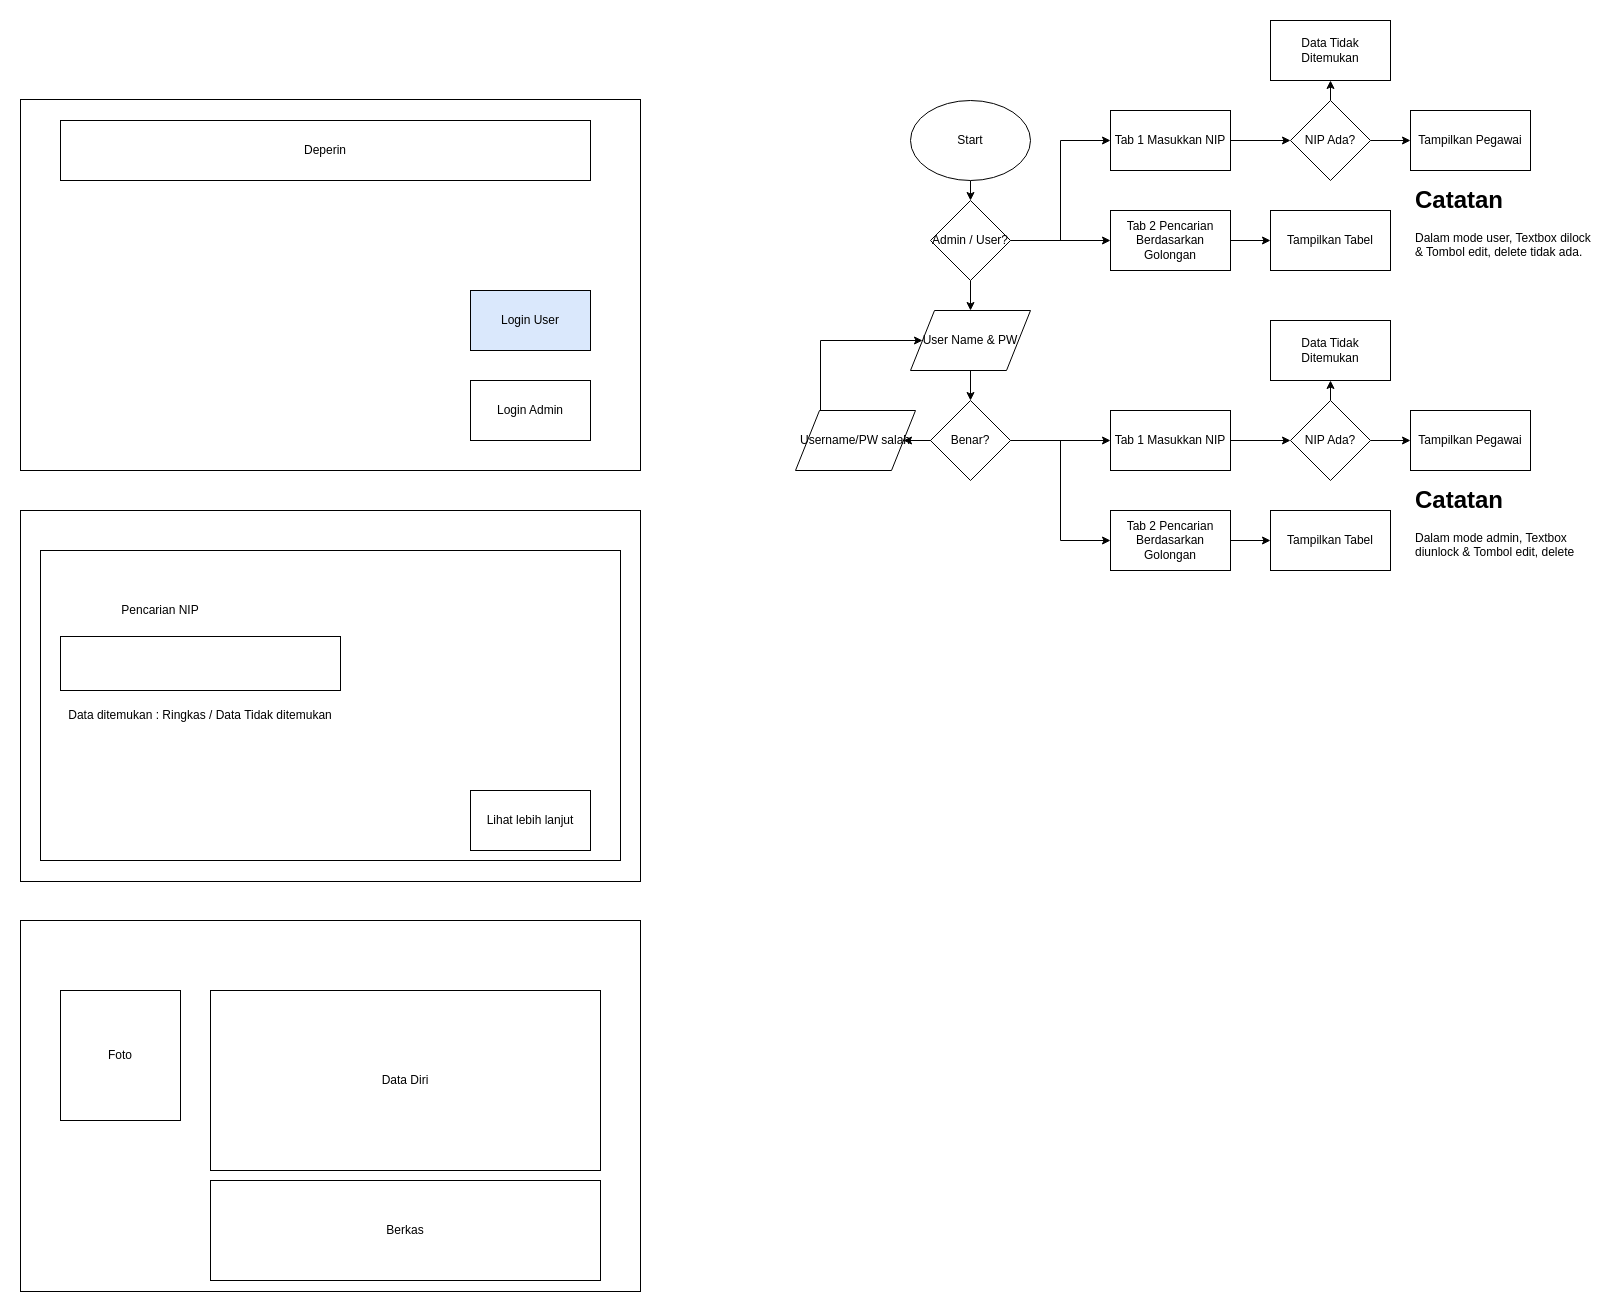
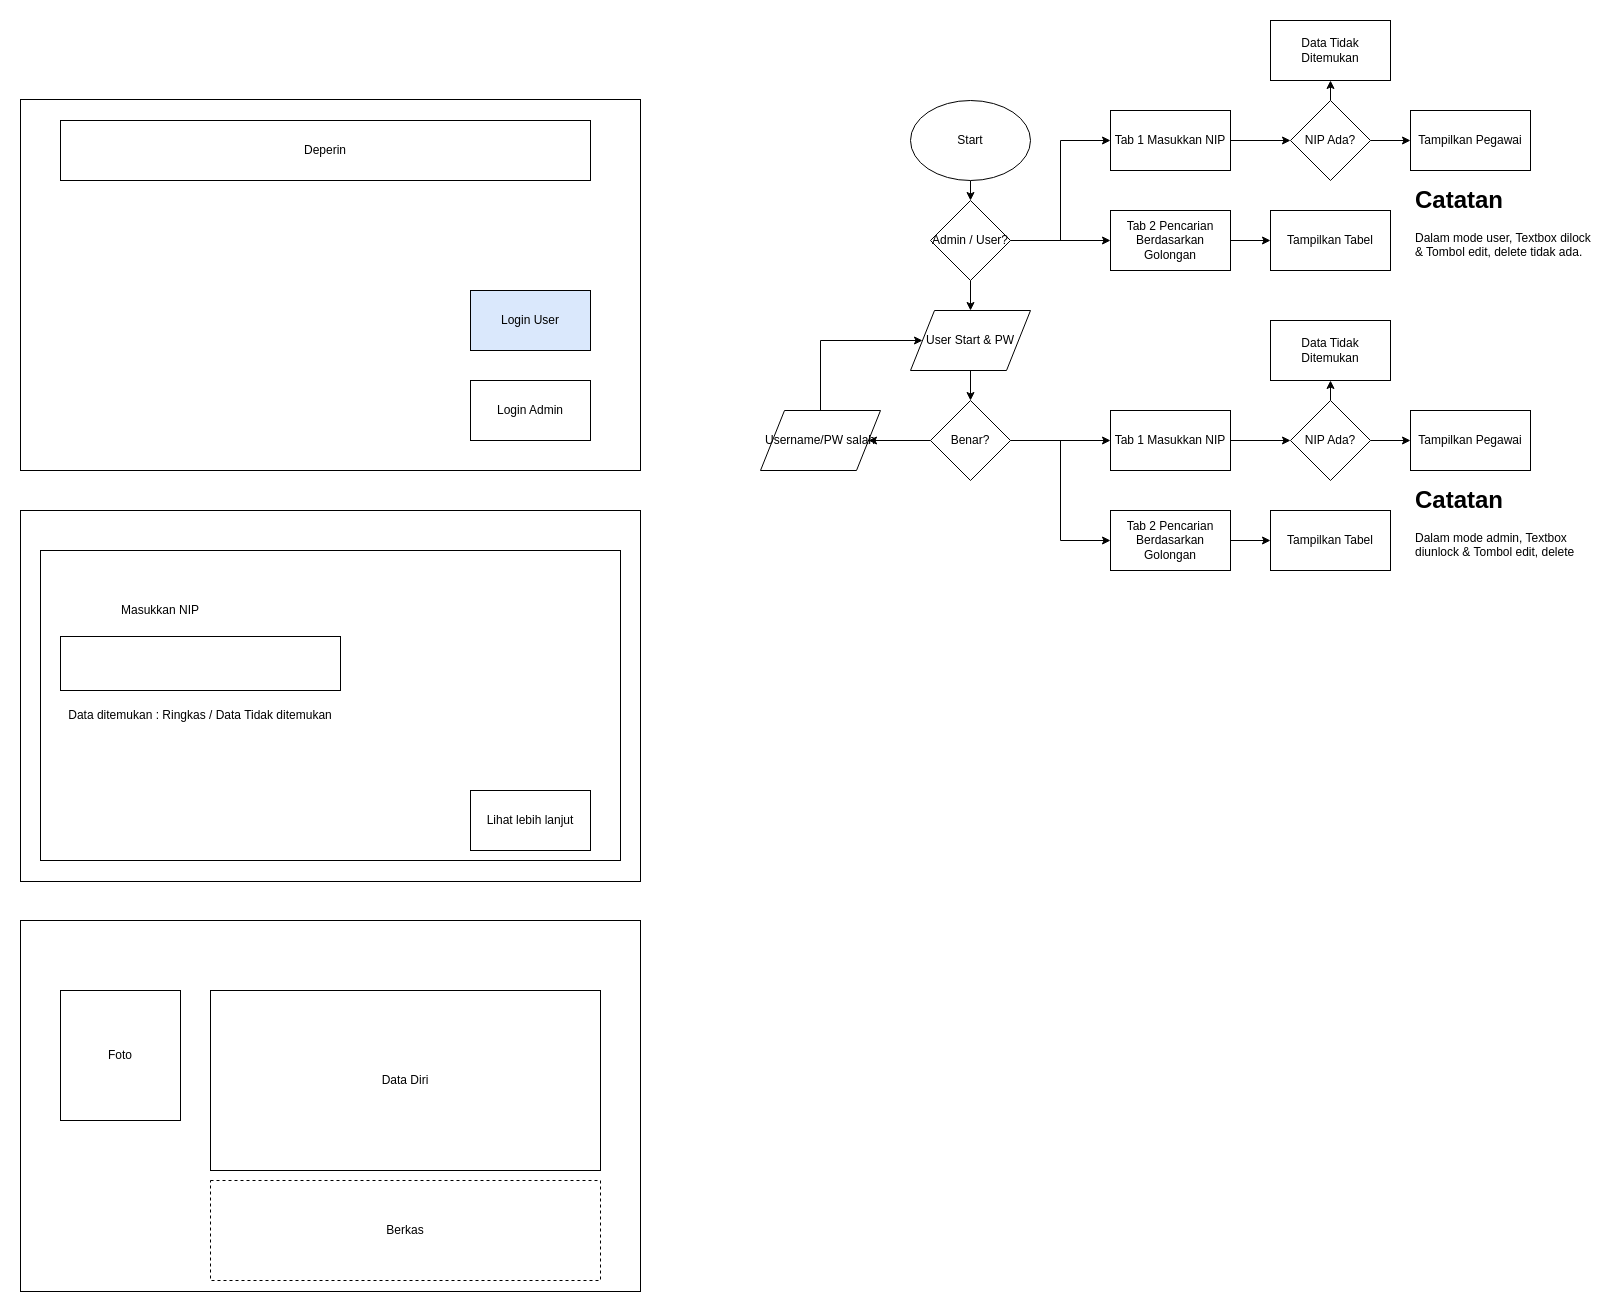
  <mxCell id="0" />
  <mxCell id="1" parent="0" />
  <mxCell id="2" style="edgeStyle=orthogonalEdgeStyle;rounded=0;orthogonalLoop=1;jettySize=auto;html=1;exitX=0.5;exitY=1;exitDx=0;exitDy=0;entryX=0.5;entryY=0;entryDx=0;entryDy=0;" parent="1" source="3" target="7" edge="1"><mxGeometry relative="1" as="geometry" /></mxCell>
  <mxCell id="3" value="Start" style="ellipse;whiteSpace=wrap;html=1;" parent="1" vertex="1"><mxGeometry x="910" width="120" height="80" as="geometry" y="100" /></mxCell>
  <mxCell id="4" style="edgeStyle=orthogonalEdgeStyle;rounded=0;orthogonalLoop=1;jettySize=auto;html=1;exitX=1;exitY=0.5;exitDx=0;exitDy=0;entryX=0;entryY=0.5;entryDx=0;entryDy=0;" parent="1" source="7" target="9" edge="1"><mxGeometry relative="1" as="geometry" /></mxCell>
  <mxCell id="5" style="edgeStyle=orthogonalEdgeStyle;rounded=0;orthogonalLoop=1;jettySize=auto;html=1;exitX=1;exitY=0.5;exitDx=0;exitDy=0;" parent="1" source="7" target="11" edge="1"><mxGeometry relative="1" as="geometry" /></mxCell>
  <mxCell id="6" style="edgeStyle=orthogonalEdgeStyle;rounded=0;orthogonalLoop=1;jettySize=auto;html=1;exitX=0.5;exitY=1;exitDx=0;exitDy=0;entryX=0.5;entryY=0;entryDx=0;entryDy=0;" parent="1" source="7" target="19" edge="1"><mxGeometry relative="1" as="geometry" /></mxCell>
  <mxCell id="7" value="Admin / User?" style="rhombus;whiteSpace=wrap;html=1;" parent="1" vertex="1"><mxGeometry x="930" y="200" width="80" height="80" as="geometry" /></mxCell>
  <mxCell id="8" style="edgeStyle=orthogonalEdgeStyle;rounded=0;orthogonalLoop=1;jettySize=auto;html=1;exitX=1;exitY=0.5;exitDx=0;exitDy=0;entryX=0;entryY=0.5;entryDx=0;entryDy=0;" parent="1" source="9" target="14" edge="1"><mxGeometry relative="1" as="geometry" /></mxCell>
  <mxCell id="9" value="Tab 1 Masukkan NIP" style="rounded=0;whiteSpace=wrap;html=1;" parent="1" vertex="1"><mxGeometry x="1110" y="110" width="120" height="60" as="geometry" /></mxCell>
  <mxCell id="10" style="edgeStyle=orthogonalEdgeStyle;rounded=0;orthogonalLoop=1;jettySize=auto;html=1;exitX=1;exitY=0.5;exitDx=0;exitDy=0;" parent="1" source="11" target="17" edge="1"><mxGeometry relative="1" as="geometry" /></mxCell>
  <mxCell id="11" value="Tab 2 Pencarian Berdasarkan Golongan" style="rounded=0;whiteSpace=wrap;html=1;" parent="1" vertex="1"><mxGeometry x="1110" y="210" width="120" height="60" as="geometry" /></mxCell>
  <mxCell id="12" style="edgeStyle=orthogonalEdgeStyle;rounded=0;orthogonalLoop=1;jettySize=auto;html=1;exitX=0.5;exitY=0;exitDx=0;exitDy=0;entryX=0.5;entryY=1;entryDx=0;entryDy=0;" parent="1" source="14" target="15" edge="1"><mxGeometry relative="1" as="geometry" /></mxCell>
  <mxCell id="13" style="edgeStyle=orthogonalEdgeStyle;rounded=0;orthogonalLoop=1;jettySize=auto;html=1;exitX=1;exitY=0.5;exitDx=0;exitDy=0;" parent="1" source="14" target="16" edge="1"><mxGeometry relative="1" as="geometry" /></mxCell>
  <mxCell id="14" value="NIP Ada?" style="rhombus;whiteSpace=wrap;html=1;" parent="1" vertex="1"><mxGeometry x="1290" width="80" height="80" as="geometry" y="100" /></mxCell>
  <mxCell id="15" value="Data Tidak Ditemukan" style="rounded=0;whiteSpace=wrap;html=1;" parent="1" vertex="1"><mxGeometry x="1270" y="20" width="120" height="60" as="geometry" /></mxCell>
  <mxCell id="16" value="Tampilkan Pegawai" style="rounded=0;whiteSpace=wrap;html=1;" parent="1" vertex="1"><mxGeometry x="1410" y="110" width="120" height="60" as="geometry" /></mxCell>
  <mxCell id="17" value="Tampilkan Tabel" style="rounded=0;whiteSpace=wrap;html=1;" parent="1" vertex="1"><mxGeometry x="1270" y="210" width="120" height="60" as="geometry" /></mxCell>
  <mxCell id="18" style="edgeStyle=orthogonalEdgeStyle;rounded=0;orthogonalLoop=1;jettySize=auto;html=1;exitX=0.5;exitY=1;exitDx=0;exitDy=0;entryX=0.5;entryY=0;entryDx=0;entryDy=0;" parent="1" source="19" target="23" edge="1"><mxGeometry relative="1" as="geometry" /></mxCell>
- <mxCell id="19" value="User Name &amp;amp; PW" style="shape=parallelogram;perimeter=parallelogramPerimeter;whiteSpace=wrap;html=1;" parent="1" vertex="1"><mxGeometry x="910" y="310" width="120" height="60" as="geometry" /></mxCell>
+ <mxCell id="19" value="User Start &amp;amp; PW" style="shape=parallelogram;perimeter=parallelogramPerimeter;whiteSpace=wrap;html=1;" parent="1" vertex="1"><mxGeometry x="910" y="310" width="120" height="60" as="geometry" /></mxCell>
  <mxCell id="20" style="edgeStyle=orthogonalEdgeStyle;rounded=0;orthogonalLoop=1;jettySize=auto;html=1;exitX=0;exitY=0.5;exitDx=0;exitDy=0;" parent="1" source="23" target="25" edge="1"><mxGeometry relative="1" as="geometry" /></mxCell>
  <mxCell id="21" style="edgeStyle=orthogonalEdgeStyle;rounded=0;orthogonalLoop=1;jettySize=auto;html=1;exitX=1;exitY=0.5;exitDx=0;exitDy=0;entryX=0;entryY=0.5;entryDx=0;entryDy=0;" parent="1" source="23" target="28" edge="1"><mxGeometry relative="1" as="geometry" /></mxCell>
  <mxCell id="22" style="edgeStyle=orthogonalEdgeStyle;rounded=0;orthogonalLoop=1;jettySize=auto;html=1;exitX=1;exitY=0.5;exitDx=0;exitDy=0;entryX=0;entryY=0.5;entryDx=0;entryDy=0;" parent="1" source="23" target="30" edge="1"><mxGeometry relative="1" as="geometry" /></mxCell>
  <mxCell id="23" value="Benar?" style="rhombus;whiteSpace=wrap;html=1;" parent="1" vertex="1"><mxGeometry x="930" y="400" width="80" height="80" as="geometry" /></mxCell>
  <mxCell id="24" style="edgeStyle=orthogonalEdgeStyle;rounded=0;orthogonalLoop=1;jettySize=auto;html=1;exitX=0.5;exitY=0;exitDx=0;exitDy=0;entryX=0;entryY=0.5;entryDx=0;entryDy=0;" parent="1" source="25" target="19" edge="1"><mxGeometry relative="1" as="geometry"><Array as="points"><mxPoint x="820" y="340" /></Array></mxGeometry></mxCell>
- <mxCell id="25" value="Username/PW salah" style="shape=parallelogram;perimeter=parallelogramPerimeter;whiteSpace=wrap;html=1;" parent="1" vertex="1"><mxGeometry x="795" y="410" width="120" height="60" as="geometry" /></mxCell>
+ <mxCell id="25" value="Username/PW salah" style="shape=parallelogram;perimeter=parallelogramPerimeter;whiteSpace=wrap;html=1;" parent="1" vertex="1"><mxGeometry x="760" y="410" width="120" height="60" as="geometry" /></mxCell>
  <mxCell id="26" value="&lt;h1&gt;Catatan&lt;/h1&gt;&lt;p&gt;Dalam mode user, Textbox dilock &amp;amp; Tombol edit, delete tidak ada.&lt;/p&gt;" style="text;html=1;strokeColor=none;fillColor=none;spacing=5;spacingTop=-20;whiteSpace=wrap;overflow=hidden;rounded=0;" parent="1" vertex="1"><mxGeometry x="1410" y="180" width="190" height="80" as="geometry" /></mxCell>
  <mxCell id="27" style="edgeStyle=orthogonalEdgeStyle;rounded=0;orthogonalLoop=1;jettySize=auto;html=1;exitX=1;exitY=0.5;exitDx=0;exitDy=0;entryX=0;entryY=0.5;entryDx=0;entryDy=0;" parent="1" source="28" target="33" edge="1"><mxGeometry relative="1" as="geometry" /></mxCell>
  <mxCell id="28" value="Tab 1 Masukkan NIP" style="rounded=0;whiteSpace=wrap;html=1;" parent="1" vertex="1"><mxGeometry x="1110" y="410" width="120" height="60" as="geometry" /></mxCell>
  <mxCell id="29" style="edgeStyle=orthogonalEdgeStyle;rounded=0;orthogonalLoop=1;jettySize=auto;html=1;exitX=1;exitY=0.5;exitDx=0;exitDy=0;" parent="1" source="30" target="36" edge="1"><mxGeometry relative="1" as="geometry" /></mxCell>
  <mxCell id="30" value="Tab 2 Pencarian Berdasarkan Golongan" style="rounded=0;whiteSpace=wrap;html=1;" parent="1" vertex="1"><mxGeometry x="1110" y="510" width="120" height="60" as="geometry" /></mxCell>
  <mxCell id="31" style="edgeStyle=orthogonalEdgeStyle;rounded=0;orthogonalLoop=1;jettySize=auto;html=1;exitX=0.5;exitY=0;exitDx=0;exitDy=0;entryX=0.5;entryY=1;entryDx=0;entryDy=0;" parent="1" source="33" target="34" edge="1"><mxGeometry relative="1" as="geometry" /></mxCell>
  <mxCell id="32" style="edgeStyle=orthogonalEdgeStyle;rounded=0;orthogonalLoop=1;jettySize=auto;html=1;exitX=1;exitY=0.5;exitDx=0;exitDy=0;" parent="1" source="33" target="35" edge="1"><mxGeometry relative="1" as="geometry" /></mxCell>
  <mxCell id="33" value="NIP Ada?" style="rhombus;whiteSpace=wrap;html=1;" parent="1" vertex="1"><mxGeometry x="1290" y="400" width="80" height="80" as="geometry" /></mxCell>
  <mxCell id="34" value="Data Tidak Ditemukan" style="rounded=0;whiteSpace=wrap;html=1;" parent="1" vertex="1"><mxGeometry x="1270" y="320" width="120" height="60" as="geometry" /></mxCell>
  <mxCell id="35" value="Tampilkan Pegawai" style="rounded=0;whiteSpace=wrap;html=1;" parent="1" vertex="1"><mxGeometry x="1410" y="410" width="120" height="60" as="geometry" /></mxCell>
  <mxCell id="36" value="Tampilkan Tabel" style="rounded=0;whiteSpace=wrap;html=1;" parent="1" vertex="1"><mxGeometry x="1270" y="510" width="120" height="60" as="geometry" /></mxCell>
  <mxCell id="37" value="&lt;h1&gt;Catatan&lt;/h1&gt;&lt;p&gt;Dalam mode admin, Textbox diunlock &amp;amp; Tombol edit, delete muncul.&lt;/p&gt;" style="text;html=1;strokeColor=none;fillColor=none;spacing=5;spacingTop=-20;whiteSpace=wrap;overflow=hidden;rounded=0;" parent="1" vertex="1"><mxGeometry x="1410" y="480" width="190" height="80" as="geometry" /></mxCell>
  <mxCell id="38" value="" style="rounded=0;whiteSpace=wrap;html=1;" vertex="1" parent="1"><mxGeometry x="20" y="99" width="620" height="371" as="geometry" /></mxCell>
  <mxCell id="39" value="Deperin" style="rounded=0;whiteSpace=wrap;html=1;" vertex="1" parent="1"><mxGeometry x="60" y="120" width="530" height="60" as="geometry" /></mxCell>
  <mxCell id="40" value="Login User" style="rounded=0;whiteSpace=wrap;html=1;fillColor=#dae8fc;" vertex="1" parent="1"><mxGeometry x="470" y="290" width="120" height="60" as="geometry" /></mxCell>
  <mxCell id="41" value="Login Admin" style="rounded=0;whiteSpace=wrap;html=1;" vertex="1" parent="1"><mxGeometry x="470" y="380" width="120" height="60" as="geometry" /></mxCell>
  <mxCell id="42" value="" style="rounded=0;whiteSpace=wrap;html=1;" vertex="1" parent="1"><mxGeometry x="20" y="510" width="620" height="371" as="geometry" /></mxCell>
  <mxCell id="43" value="" style="rounded=0;whiteSpace=wrap;html=1;" vertex="1" parent="1"><mxGeometry x="40" y="550" width="580" height="310" as="geometry" /></mxCell>
  <mxCell id="44" value="" style="rounded=0;whiteSpace=wrap;html=1;" vertex="1" parent="1"><mxGeometry x="60" y="636" width="280" height="54" as="geometry" /></mxCell>
- <mxCell id="45" value="Pencarian NIP" style="text;html=1;strokeColor=none;fillColor=none;align=center;verticalAlign=middle;whiteSpace=wrap;rounded=0;" vertex="1" parent="1"><mxGeometry x="60" y="600" width="200" height="20" as="geometry" /></mxCell>
+ <mxCell id="45" value="Masukkan NIP" style="text;html=1;strokeColor=none;fillColor=none;align=center;verticalAlign=middle;whiteSpace=wrap;rounded=0;" vertex="1" parent="1"><mxGeometry x="60" y="600" width="200" height="20" as="geometry" /></mxCell>
  <mxCell id="46" value="Data ditemukan : Ringkas / Data Tidak ditemukan" style="text;html=1;strokeColor=none;fillColor=none;align=center;verticalAlign=middle;whiteSpace=wrap;rounded=0;" vertex="1" parent="1"><mxGeometry x="60" y="705" width="280" height="20" as="geometry" /></mxCell>
  <mxCell id="47" value="Lihat lebih lanjut" style="rounded=0;whiteSpace=wrap;html=1;" vertex="1" parent="1"><mxGeometry x="470" y="790" width="120" height="60" as="geometry" /></mxCell>
  <mxCell id="48" value="" style="rounded=0;whiteSpace=wrap;html=1;" vertex="1" parent="1"><mxGeometry x="20" y="920" width="620" height="371" as="geometry" /></mxCell>
  <mxCell id="49" value="Foto" style="rounded=0;whiteSpace=wrap;html=1;" vertex="1" parent="1"><mxGeometry x="60" y="990" width="120" height="130" as="geometry" /></mxCell>
  <mxCell id="50" value="Data Diri" style="rounded=0;whiteSpace=wrap;html=1;" vertex="1" parent="1"><mxGeometry x="210" y="990" width="390" height="180" as="geometry" /></mxCell>
- <mxCell id="51" value="Berkas" style="rounded=0;whiteSpace=wrap;html=1;" vertex="1" parent="1"><mxGeometry x="210" y="1180" width="390" height="100" as="geometry" /></mxCell>
+ <mxCell id="51" value="Berkas" style="rounded=0;whiteSpace=wrap;html=1;dashed=1;" vertex="1" parent="1"><mxGeometry x="210" y="1180" width="390" height="100" as="geometry" /></mxCell>
